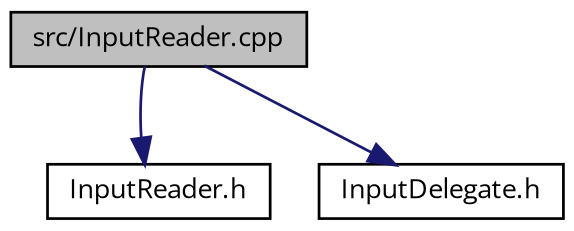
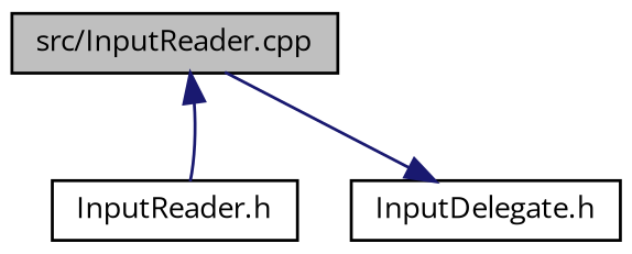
  digraph {
    fontname="Open Sans"
    node [color=black fillcolor=white fontname="Open Sans" fontsize=10 shape=record style=filled]
    edge [color=midnightblue fontname="Open Sans" fontsize=10 labelfontname=Helvetica labelfontsize=10 style=solid]
    n1 [fillcolor=grey75 fontcolor=black height=0.2 label="src/InputReader.cpp" width=0.4]
    n2 [height=0.2 label="InputReader.h" width=0.4]
    n3 [height=0.2 label="InputDelegate.h" width=0.4]
-   n1 -> n2
+   n2 -> n1
    n1 -> n3
  }
